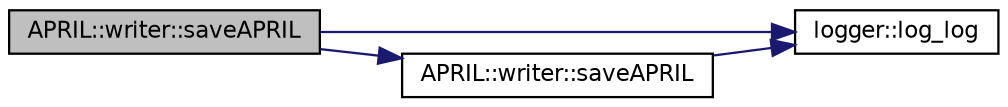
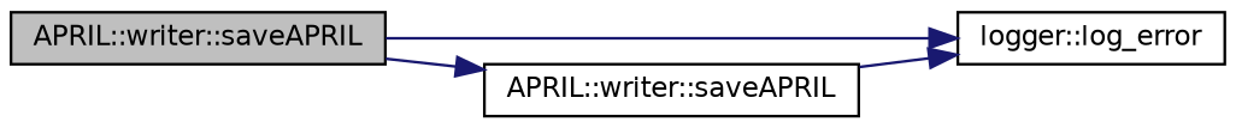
  digraph {
    rankdir=LR
    node [color=black fontname=Helvetica fontsize=10 shape=record]
    edge [color=midnightblue fontname=Helvetica fontsize=10 labelfontname=Helvetica labelfontsize=10 style=solid]
    n1 [fillcolor=grey75 fontcolor=black height=0.2 label="APRIL::writer::saveAPRIL" style=filled width=0.4]
-   n2 [height=0.2 label="logger::log_log" width=0.4]
+   n2 [height=0.2 label="logger::log_error" width=0.4]
    n3 [height=0.2 label="APRIL::writer::saveAPRIL" width=0.4]
    n1 -> n2
    n1 -> n3
    n3 -> n2
  }
